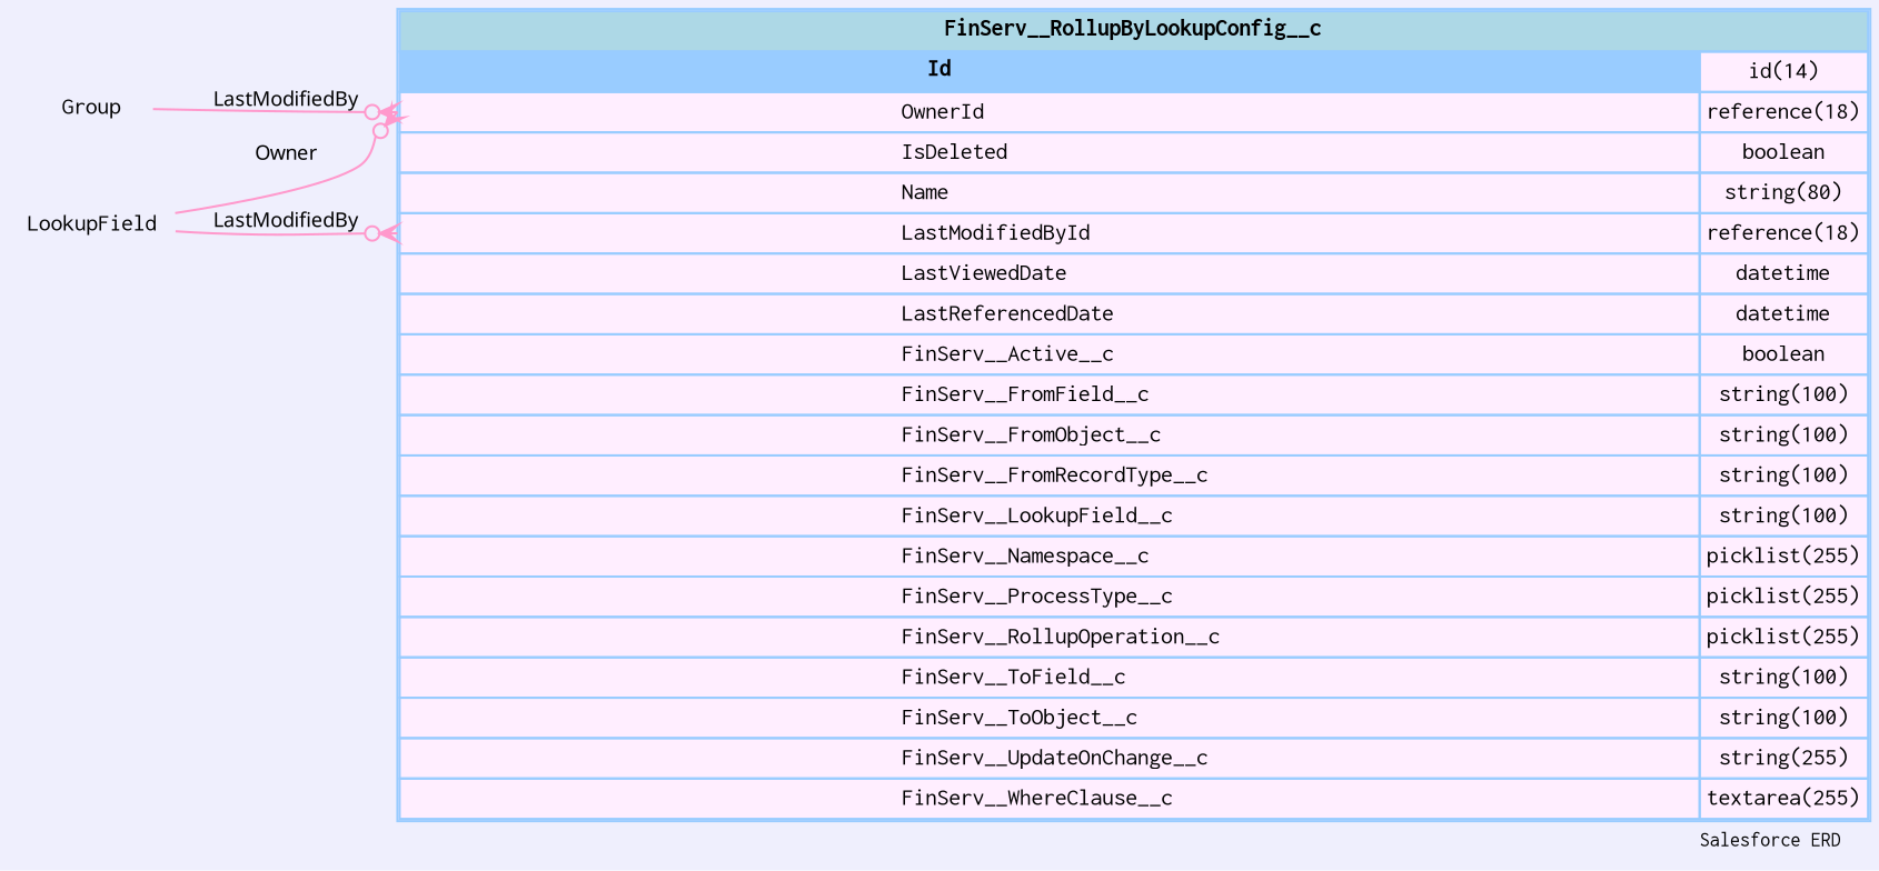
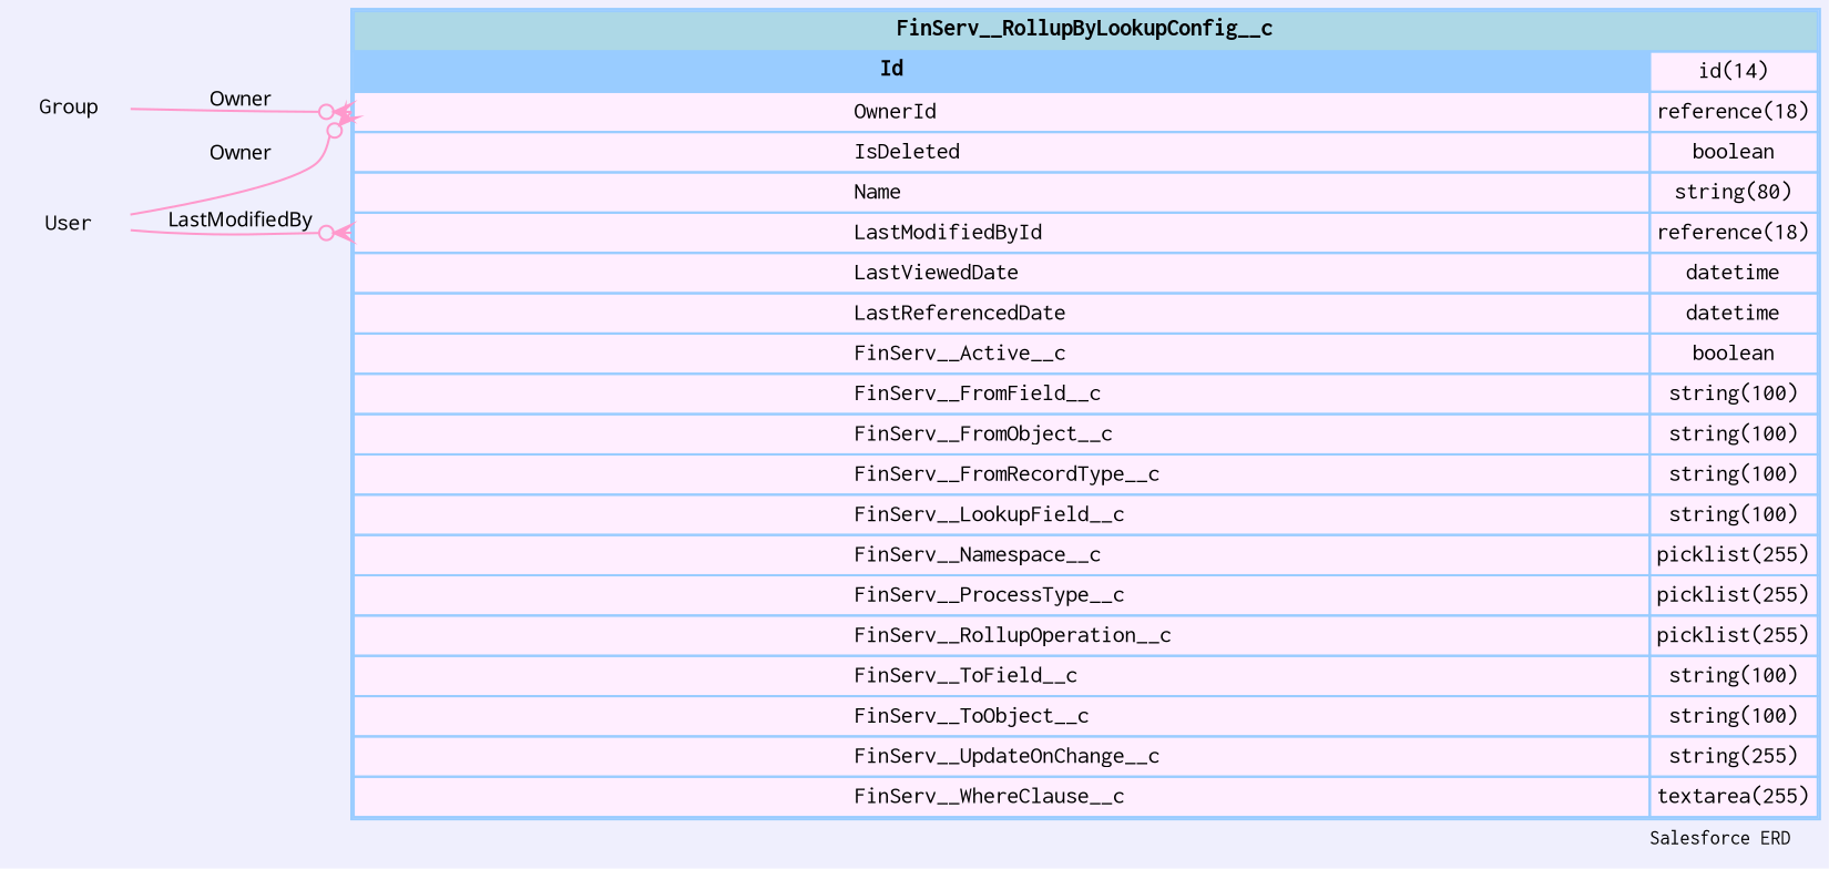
  digraph {
    bgcolor="#efeffd"
    fontname=Courier
    fontsize=9
    label="Salesforce ERD "
    labeljust=r
    nodesep=0.18
    rankdir=RL
    ranksep=0.46
    node [color="#99ccff" fontname=Courier fontsize=11 shape=plaintext]
    edge [arrowhead=none arrowsize=0.8 arrowtail=crowodot color="#ff99cc" dir=back fontname=Monaco fontsize=9 headport="Id:e" tailport="OwnerId:w"]
    n1 [label=<                 <table border="1" cellborder="1" cellspacing="0" bgcolor="#ffeeff" >                      <tr><td colspan="3" bgcolor="lightblue"><b>FinServ__RollupByLookupConfig__c</b></td></tr>              <tr>                                         <td  bgcolor="#99ccff" port="Id" align="left">                                            <b>Id</b>                                         </td><td>id(14)</td></tr> <tr>                                          <td port="OwnerId" align="left">                                          OwnerId                                        </td><td>reference(18)</td></tr> <tr>                                          <td port="IsDeleted" align="left">                                          IsDeleted                                        </td><td>boolean</td></tr> <tr>                                          <td port="Name" align="left">                                          Name                                        </td><td>string(80)</td></tr> <tr>                                          <td port="LastModifiedById" align="left">                                          LastModifiedById                                        </td><td>reference(18)</td></tr> <tr>                                          <td port="LastViewedDate" align="left">                                          LastViewedDate                                        </td><td>datetime</td></tr> <tr>                                          <td port="LastReferencedDate" align="left">                                          LastReferencedDate                                        </td><td>datetime</td></tr> <tr>                                          <td port="FinServ__Active__c" align="left">                                          FinServ__Active__c                                        </td><td>boolean</td></tr> <tr>                                          <td port="FinServ__FromField__c" align="left">                                          FinServ__FromField__c                                        </td><td>string(100)</td></tr> <tr>                                          <td port="FinServ__FromObject__c" align="left">                                          FinServ__FromObject__c                                        </td><td>string(100)</td></tr> <tr>                                          <td port="FinServ__FromRecordType__c" align="left">                                          FinServ__FromRecordType__c                                        </td><td>string(100)</td></tr> <tr>                                          <td port="FinServ__LookupField__c" align="left">                                          FinServ__LookupField__c                                        </td><td>string(100)</td></tr> <tr>                                          <td port="FinServ__Namespace__c" align="left">                                          FinServ__Namespace__c                                        </td><td>picklist(255)</td></tr> <tr>                                          <td port="FinServ__ProcessType__c" align="left">                                          FinServ__ProcessType__c                                        </td><td>picklist(255)</td></tr> <tr>                                          <td port="FinServ__RollupOperation__c" align="left">                                          FinServ__RollupOperation__c                                        </td><td>picklist(255)</td></tr> <tr>                                          <td port="FinServ__ToField__c" align="left">                                          FinServ__ToField__c                                        </td><td>string(100)</td></tr> <tr>                                          <td port="FinServ__ToObject__c" align="left">                                          FinServ__ToObject__c                                        </td><td>string(100)</td></tr> <tr>                                          <td port="FinServ__UpdateOnChange__c" align="left">                                          FinServ__UpdateOnChange__c                                        </td><td>string(255)</td></tr> <tr>                                          <td port="FinServ__WhereClause__c" align="left">                                          FinServ__WhereClause__c                                        </td><td>textarea(255)</td></tr>                             </table>                 > margin=0 shape=none]
    Group
-   User [label=LookupField]
-   n1 -> Group [label=LastModifiedBy]
+   User
+   n1 -> Group [label=Owner]
    n1 -> User [label=Owner]
    n1 -> User [label=LastModifiedBy tailport="LastModifiedById:w"]
  }
